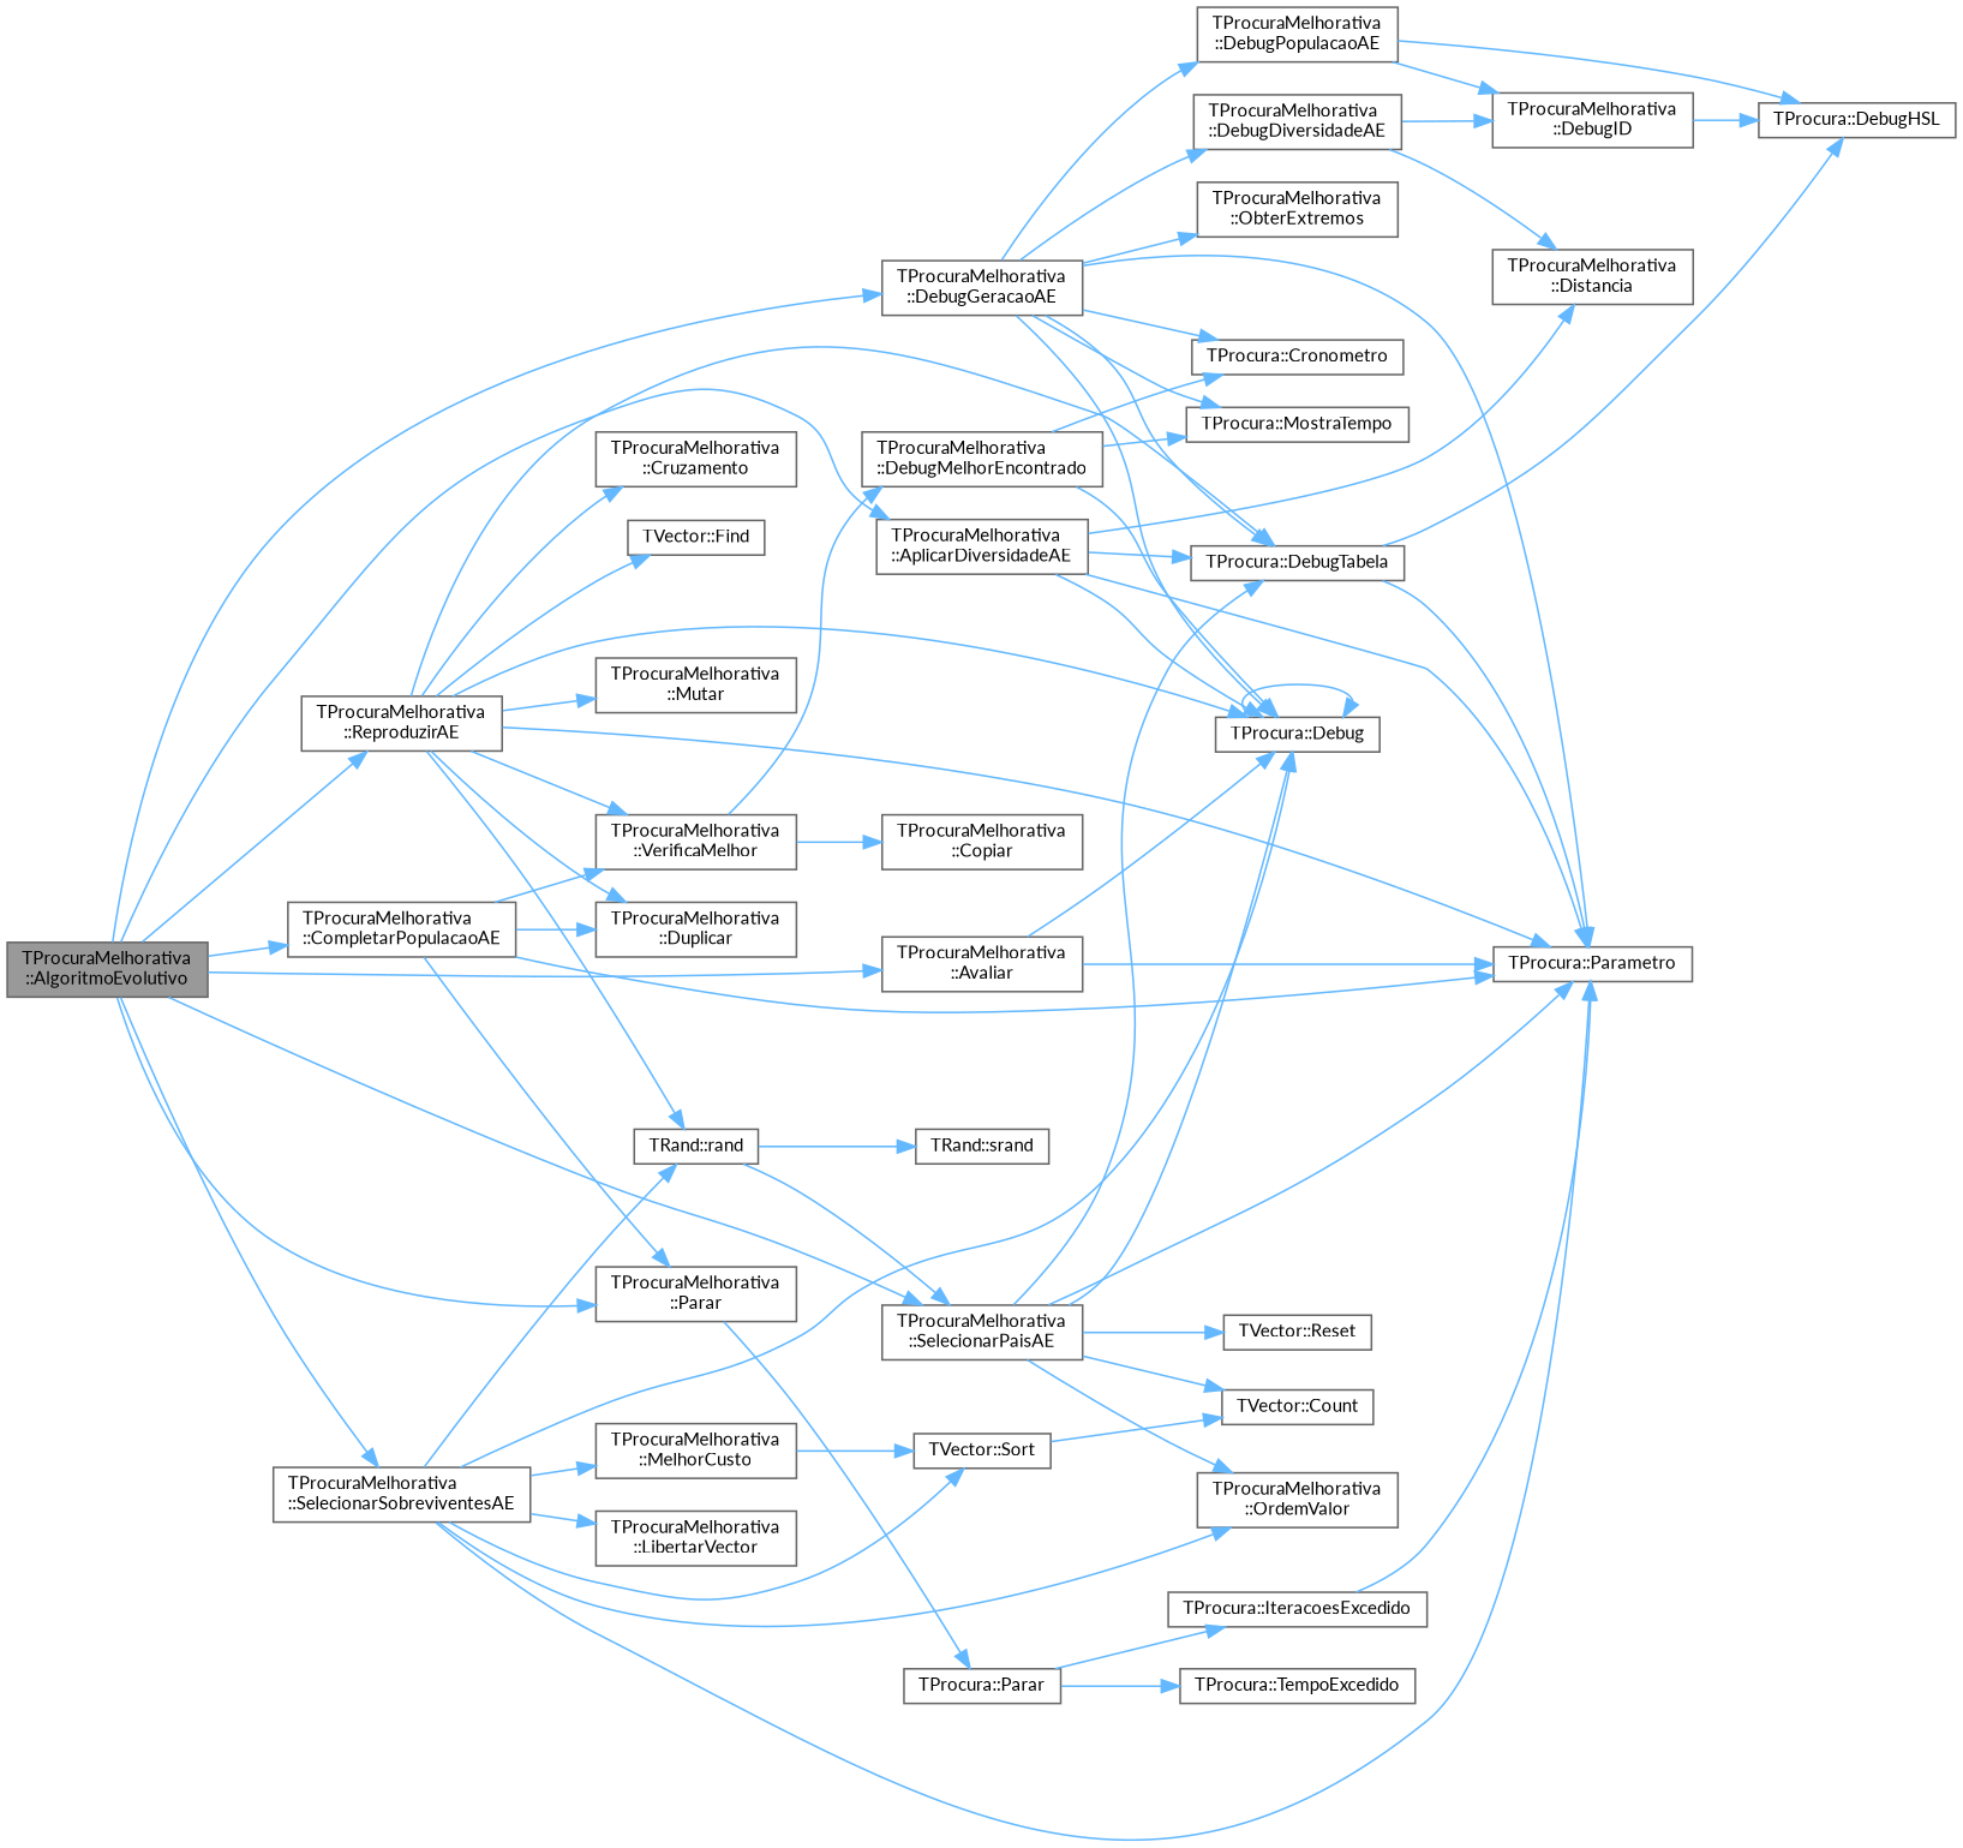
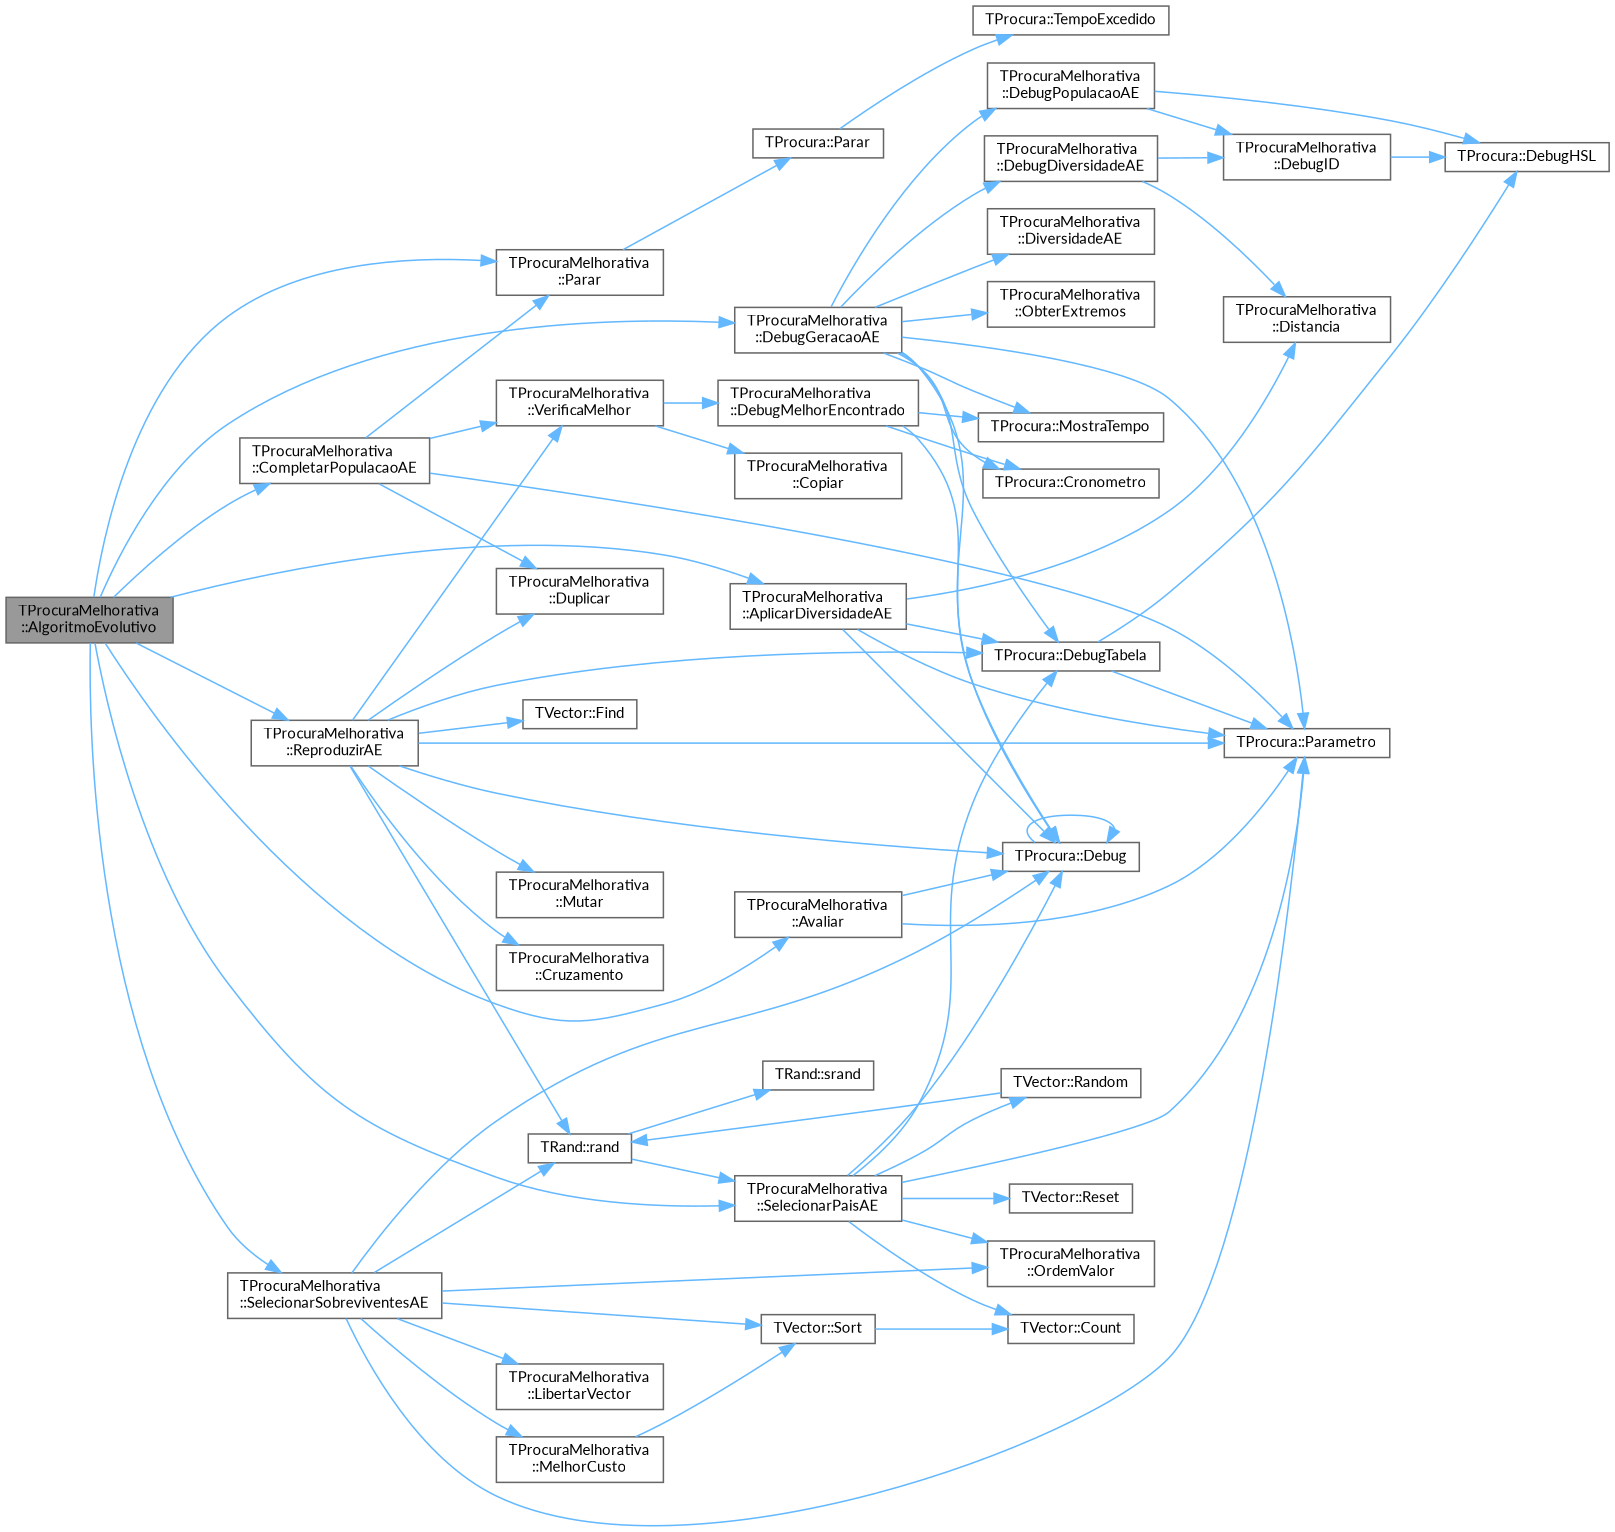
  digraph {
    fontname=Lato
    rankdir=LR
    node [color=grey40 fillcolor=white fontname=Lato fontsize=10 shape=box style=filled]
    edge [color=steelblue1 fontname=Lato fontsize=10 labelfontname=Helvetica labelfontsize=10 style=solid]
    n1 [color=gray40 fillcolor=grey60 fontcolor=black height=0.2 label="TProcuraMelhorativa\l::AlgoritmoEvolutivo" width=0.4]
    n2 [height=0.2 label="TProcuraMelhorativa\l::AplicarDiversidadeAE" width=0.4]
    n3 [height=0.2 label="TProcuraMelhorativa\l::Avaliar" width=0.4]
    n4 [height=0.2 label="TProcuraMelhorativa\l::CompletarPopulacaoAE" width=0.4]
    n5 [height=0.2 label="TProcuraMelhorativa\l::Parar" width=0.4]
    n6 [height=0.2 label="TProcuraMelhorativa\l::DebugGeracaoAE" width=0.4]
    n7 [height=0.2 label="TProcuraMelhorativa\l::ReproduzirAE" width=0.4]
    n8 [height=0.2 label="TProcuraMelhorativa\l::SelecionarPaisAE" width=0.4]
    n9 [height=0.2 label="TProcuraMelhorativa\l::SelecionarSobreviventesAE" width=0.4]
    n10 [height=0.2 label="TProcura::Debug" width=0.4]
    n11 [height=0.2 label="TProcura::DebugTabela" width=0.4]
    n12 [height=0.2 label="TProcura::Parametro" width=0.4]
    n13 [height=0.2 label="TProcuraMelhorativa\l::Distancia" width=0.4]
    n14 [height=0.2 label="TProcuraMelhorativa\l::Duplicar" width=0.4]
    n15 [height=0.2 label="TProcuraMelhorativa\l::VerificaMelhor" width=0.4]
    n16 [height=0.2 label="TProcura::Parar" width=0.4]
    n17 [height=0.2 label="TProcura::Cronometro" width=0.4]
    n18 [height=0.2 label="TProcura::MostraTempo" width=0.4]
    n19 [height=0.2 label="TProcuraMelhorativa\l::DebugDiversidadeAE" width=0.4]
    n20 [height=0.2 label="TProcuraMelhorativa\l::DebugPopulacaoAE" width=0.4]
+   n21 [height=0.2 label="TProcuraMelhorativa\l::DiversidadeAE" width=0.4]
    n22 [height=0.2 label="TProcuraMelhorativa\l::ObterExtremos" width=0.4]
    n23 [height=0.2 label="TProcuraMelhorativa\l::Cruzamento" width=0.4]
    n24 [height=0.2 label="TVector::Find" width=0.4]
    n25 [height=0.2 label="TProcuraMelhorativa\l::Mutar" width=0.4]
    n26 [height=0.2 label="TRand::rand" width=0.4]
    n27 [height=0.2 label="TVector::Count" width=0.4]
    n28 [height=0.2 label="TProcuraMelhorativa\l::OrdemValor" width=0.4]
+   n29 [height=0.2 label="TVector::Random" width=0.4]
    n30 [height=0.2 label="TVector::Reset" width=0.4]
    n31 [height=0.2 label="TVector::Sort" width=0.4]
    n32 [height=0.2 label="TProcuraMelhorativa\l::LibertarVector" width=0.4]
    n33 [height=0.2 label="TProcuraMelhorativa\l::MelhorCusto" width=0.4]
    n34 [height=0.2 label="TProcura::DebugHSL" width=0.4]
    n35 [height=0.2 label="TProcuraMelhorativa\l::Copiar" width=0.4]
    n36 [height=0.2 label="TProcuraMelhorativa\l::DebugMelhorEncontrado" width=0.4]
-   n37 [height=0.2 label="TProcura::IteracoesExcedido" width=0.4]
    n38 [height=0.2 label="TProcura::TempoExcedido" width=0.4]
    n39 [height=0.2 label="TProcuraMelhorativa\l::DebugID" width=0.4]
    n40 [height=0.2 label="TRand::srand" width=0.4]
    n1 -> n2
    n1 -> n3
    n1 -> n4
    n1 -> n5
    n1 -> n6
    n1 -> n7
    n1 -> n8
    n1 -> n9
    n2 -> n10
    n2 -> n11
    n2 -> n12
    n2 -> n13
    n3 -> n10
    n3 -> n12
    n4 -> n5
    n4 -> n12
    n4 -> n14
    n4 -> n15
    n5 -> n16
    n6 -> n10
    n6 -> n11
    n6 -> n12
    n6 -> n17
    n6 -> n18
    n6 -> n19
    n6 -> n20
+   n6 -> n21
    n6 -> n22
    n7 -> n10
    n7 -> n11
    n7 -> n12
    n7 -> n14
    n7 -> n15
    n7 -> n23
    n7 -> n24
    n7 -> n25
    n7 -> n26
    n8 -> n10
    n8 -> n11
    n8 -> n12
    n8 -> n27
    n8 -> n28
+   n8 -> n29
    n8 -> n30
    n9 -> n10
    n9 -> n12
    n9 -> n26
    n9 -> n28
    n9 -> n31
    n9 -> n32
    n9 -> n33
    n10 -> n10
    n11 -> n12
    n11 -> n34
    n15 -> n35
    n15 -> n36
-   n16 -> n37
    n16 -> n38
    n19 -> n13
    n19 -> n39
    n20 -> n34
    n20 -> n39
    n26 -> n8
    n26 -> n40
+   n29 -> n26
    n31 -> n27
    n33 -> n31
    n36 -> n10
    n36 -> n17
    n36 -> n18
-   n37 -> n12
    n39 -> n34
  }
